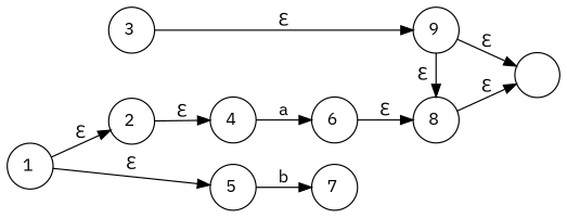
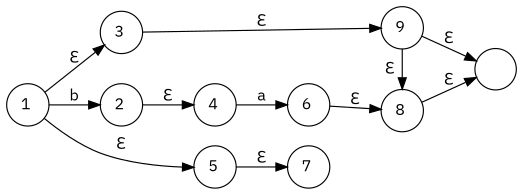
  digraph {
    fontname="IBM Plex Sans"
    rankdir=LR
    node [fontname="IBM Plex Sans" shape=circle]
    edge [fontname="IBM Plex Sans"]
    n1 [label="2 "]
    n2 [label="3 "]
    n3 [label="4 "]
    n4 [label="5 "]
    n5 [label="6 "]
    n6 [label="7 "]
    n7 [label="8 "]
    n8 [label="9 "]
    n9 [label=" "]
    n10 [label="1 "]
    subgraph sub_1 {
      rank=same
      n1
      n2
    }
    subgraph sub_2 {
      rank=same
      n3
      n4
    }
    subgraph sub_3 {
      rank=same
      n5
      n6
    }
    subgraph sub_4 {
      rank=same
      n7
      n8
    }
    n1 -> n3 [label="Ɛ"]
    n2 -> n8 [label="Ɛ"]
    n3 -> n5 [label=a]
-   n4 -> n6 [label=b]
+   n4 -> n6 [label="Ɛ"]
    n5 -> n7 [label="Ɛ"]
    n7 -> n9 [label="Ɛ"]
    n8 -> n7 [label="Ɛ"]
    n8 -> n9 [label="Ɛ"]
-   n10 -> n1 [label="Ɛ"]
+   n10 -> n1 [label=b]
+   n10 -> n2 [label="Ɛ"]
    n10 -> n4 [label="Ɛ"]
  }
